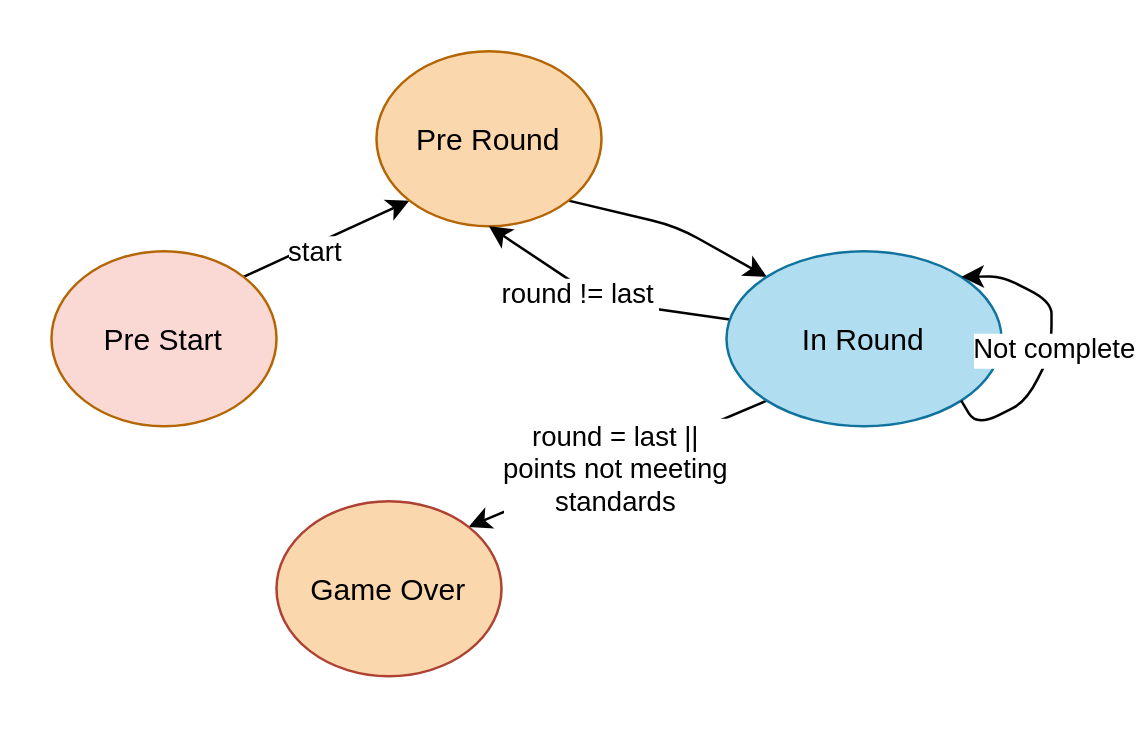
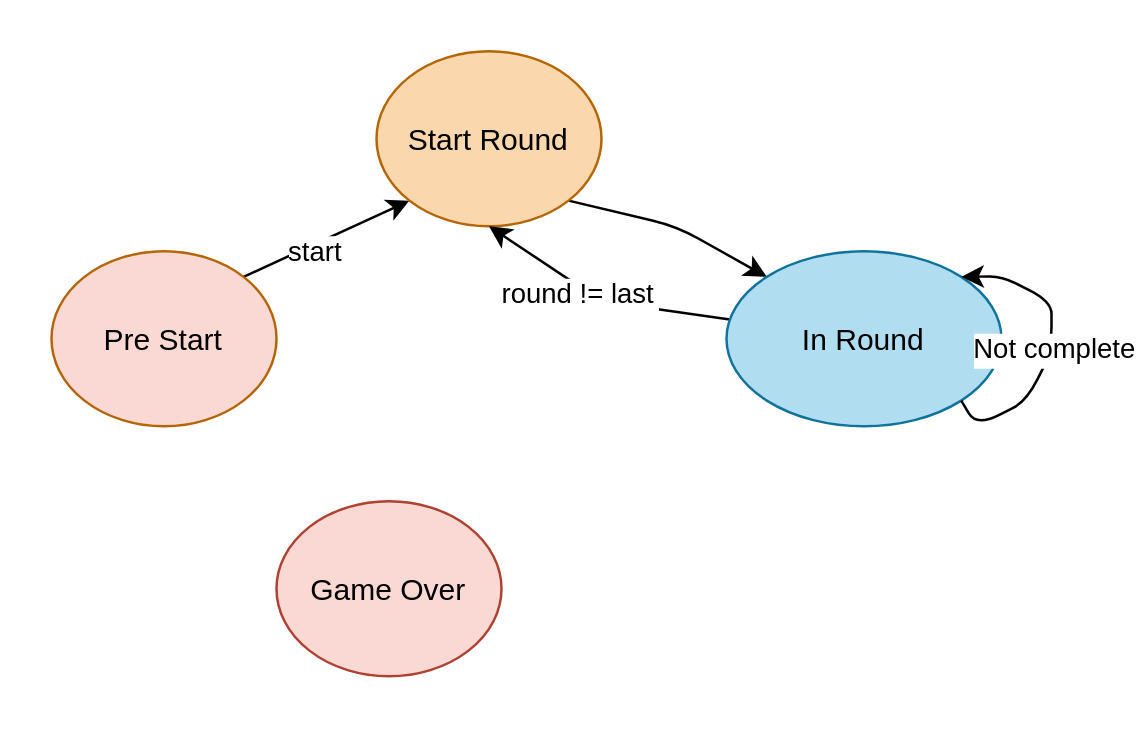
  <mxCell id="0" />
  <mxCell id="1" parent="0" />
  <mxCell id="2" value="" style="edgeStyle=none;exitX=1;exitY=0;exitDx=0;exitDy=0;entryX=0;entryY=1;entryDx=0;entryDy=0;" edge="1" parent="1" source="4" target="6"><mxGeometry relative="1" as="geometry" /></mxCell>
  <mxCell id="3" value="start" style="edgeLabel;align=center;verticalAlign=middle;resizable=0;points=[];" vertex="1" connectable="0" parent="2"><mxGeometry x="-0.192" y="-3" relative="1" as="geometry"><mxPoint y="-1" as="offset" /></mxGeometry></mxCell>
  <mxCell id="4" value="Pre Start" style="ellipse;fillColor=#fad9d5;strokeColor=#b46504;" vertex="1" parent="1"><mxGeometry x="20" y="100" width="90" height="70" as="geometry" /></mxCell>
  <mxCell id="5" value="" style="edgeStyle=none;exitX=1;exitY=1;exitDx=0;exitDy=0;entryX=0;entryY=0;entryDx=0;entryDy=0;" edge="1" parent="1" source="6" target="11"><mxGeometry relative="1" as="geometry"><Array as="points"><mxPoint x="270" y="90" /></Array></mxGeometry></mxCell>
- <mxCell id="6" value="Pre Round" style="ellipse;fillColor=#fad7ac;strokeColor=#b46504;" vertex="1" parent="1"><mxGeometry x="150" y="20" width="90" height="70" as="geometry" /></mxCell>
- <mxCell id="7" value="" style="edgeStyle=none;exitX=0;exitY=1;exitDx=0;exitDy=0;entryX=1;entryY=0;entryDx=0;entryDy=0;" edge="1" parent="1" source="11" target="12"><mxGeometry relative="1" as="geometry" /></mxCell>
- <mxCell id="8" value="round = last ||&#10;points not meeting&#10;standards" style="edgeLabel;align=center;verticalAlign=middle;resizable=0;points=[];" vertex="1" connectable="0" parent="7"><mxGeometry x="0.287" y="-3" relative="1" as="geometry"><mxPoint x="17" y="-3" as="offset" /></mxGeometry></mxCell>
+ <mxCell id="6" value="Start Round" style="ellipse;fillColor=#fad7ac;strokeColor=#b46504;" vertex="1" parent="1"><mxGeometry x="150" y="20" width="90" height="70" as="geometry" /></mxCell>
  <mxCell id="9" value="" style="edgeStyle=none;entryX=0.5;entryY=1;entryDx=0;entryDy=0;" edge="1" parent="1" source="11" target="6"><mxGeometry relative="1" as="geometry"><Array as="points"><mxPoint x="240" y="120" /></Array></mxGeometry></mxCell>
  <mxCell id="10" value="round != last" style="edgeLabel;align=center;verticalAlign=middle;resizable=0;points=[];" vertex="1" connectable="0" parent="9"><mxGeometry x="0.172" y="2" relative="1" as="geometry"><mxPoint as="offset" /></mxGeometry></mxCell>
  <mxCell id="11" value="In Round" style="ellipse;fillColor=#b1ddf0;strokeColor=#10739e;" vertex="1" parent="1"><mxGeometry x="290" y="100" width="110" height="70" as="geometry" /></mxCell>
- <mxCell id="12" value="Game Over" style="ellipse;fillColor=#fad7ac;strokeColor=#ae4132;" vertex="1" parent="1"><mxGeometry x="110" y="200" width="90" height="70" as="geometry" /></mxCell>
+ <mxCell id="12" value="Game Over" style="ellipse;fillColor=#fad9d5;strokeColor=#ae4132;" vertex="1" parent="1"><mxGeometry x="110" y="200" width="90" height="70" as="geometry" /></mxCell>
  <mxCell id="13" value="" style="edgeStyle=none;exitX=1;exitY=1;exitDx=0;exitDy=0;entryX=1;entryY=0;entryDx=0;entryDy=0;" edge="1" parent="1" source="11" target="11"><mxGeometry relative="1" as="geometry"><Array as="points"><mxPoint x="390" y="170" /><mxPoint x="410" y="160" /><mxPoint x="420" y="140" /><mxPoint x="420" y="120" /><mxPoint x="400" y="110" /></Array></mxGeometry></mxCell>
  <mxCell id="14" value="Not complete" style="edgeLabel;align=center;verticalAlign=middle;resizable=0;points=[];" vertex="1" connectable="0" parent="13"><mxGeometry x="-0.255" y="2" relative="1" as="geometry"><mxPoint x="9" y="-13" as="offset" /></mxGeometry></mxCell>
